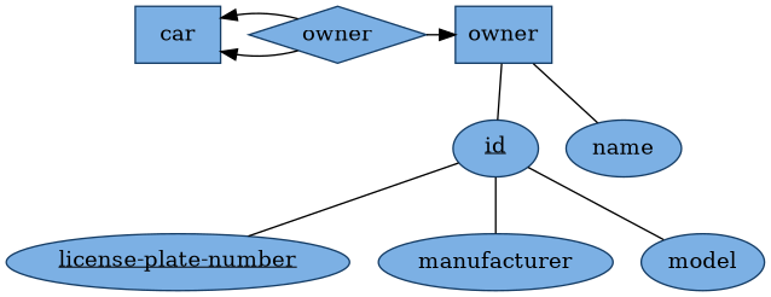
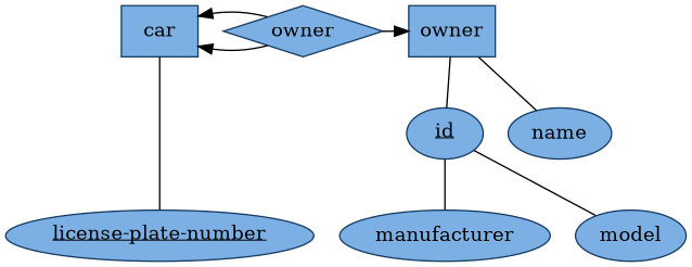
  digraph {
    node [color="#153d66" fillcolor="#7cb0e4" peripheries=1 shape=ellipse style=filled]
    edge [arrowhead=none]
    n1 [label=car shape=box]
    n2 [label=<<u>license-plate-number</u>>]
    n3 [label=manufacturer]
    n4 [label=model]
    n5 [label=<<u>id</u>>]
    n6 [label=owner shape=diamond]
    n7 [label=owner shape=box]
    n8 [label=name]
    subgraph sub_1 {
      n1
    }
    subgraph sub_2 {
      n2
    }
    subgraph sub_3 {
      n3
    }
    subgraph sub_4 {
      n4
    }
    subgraph sub_5 {
      n5
    }
    subgraph sub_6 {
      n6
    }
    subgraph sub_7 {
      n7
    }
    subgraph sub_8 {
      n8
    }
    subgraph sub_9 {
      rank=same
      n1
      n6
      n7
    }
-   n5 -> n2
+   n1 -> n2
    n1 -> n6 [arrowhead=normal dir=back]
    n1 -> n6 [arrowhead=normal dir=back]
    n5 -> n3
    n5 -> n4
    n6 -> n7 [arrowhead=normal]
    n7 -> n5
    n7 -> n8
  }
